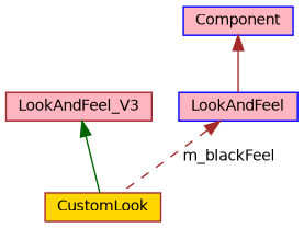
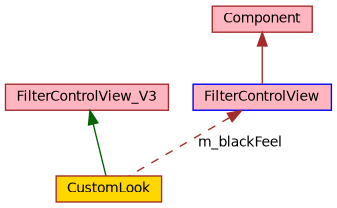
  digraph {
    node [color=blue fillcolor=lightpink fontname=Helvetica fontsize=10 shape=record style=filled]
    edge [color=brown dir=back fontname=Helvetica fontsize=10 labelfontname=Helvetica labelfontsize=10 style=solid]
-   n1 [fontcolor=black height=0.2 label=LookAndFeel width=0.4]
+   n1 [fontcolor=black height=0.2 label=FilterControlView width=0.4]
    n2 [color=brown fillcolor=gold height=0.2 label=CustomLook width=0.4]
-   n3 [height=0.2 label=Component width=0.4]
-   n4 [color=brown height=0.2 label=LookAndFeel_V3 width=0.4]
+   n3 [color=brown height=0.2 label=Component width=0.4]
+   n4 [color=brown height=0.2 label=FilterControlView_V3 width=0.4]
    n1 -> n2 [label=" m_blackFeel" style=dashed]
    n3 -> n1
    n4 -> n2 [color=darkgreen]
  }
